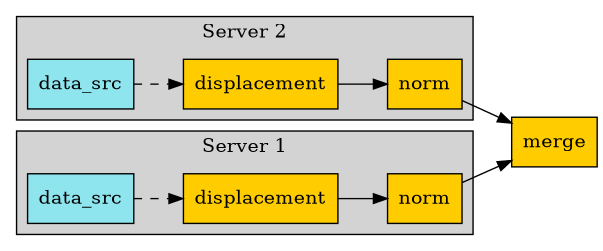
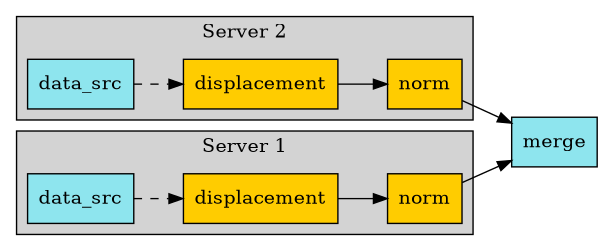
  digraph {
    rankdir=LR
    splines=line
    node [fillcolor="#ffcc00" shape=box style=filled]
    n1 [label=displacement]
    n2 [label=norm]
    n3 [fillcolor=cadetblue2 label=data_src]
    n4 [label=displacement]
    n5 [label=norm]
    n6 [fillcolor=cadetblue2 label=data_src]
-   merge
+   merge [fillcolor=cadetblue2]
    subgraph cluster_1 {
      fillcolor=lightgrey
      label="Server 1"
      style=filled
      n1
      n2
      n3
    }
    subgraph cluster_2 {
      fillcolor=lightgrey
      label="Server 2"
      style=filled
      n4
      n5
      n6
    }
    n1 -> n2
    n2 -> merge
    n3 -> n1 [style=dashed]
    n4 -> n5
    n5 -> merge
    n6 -> n4 [style=dashed]
  }
